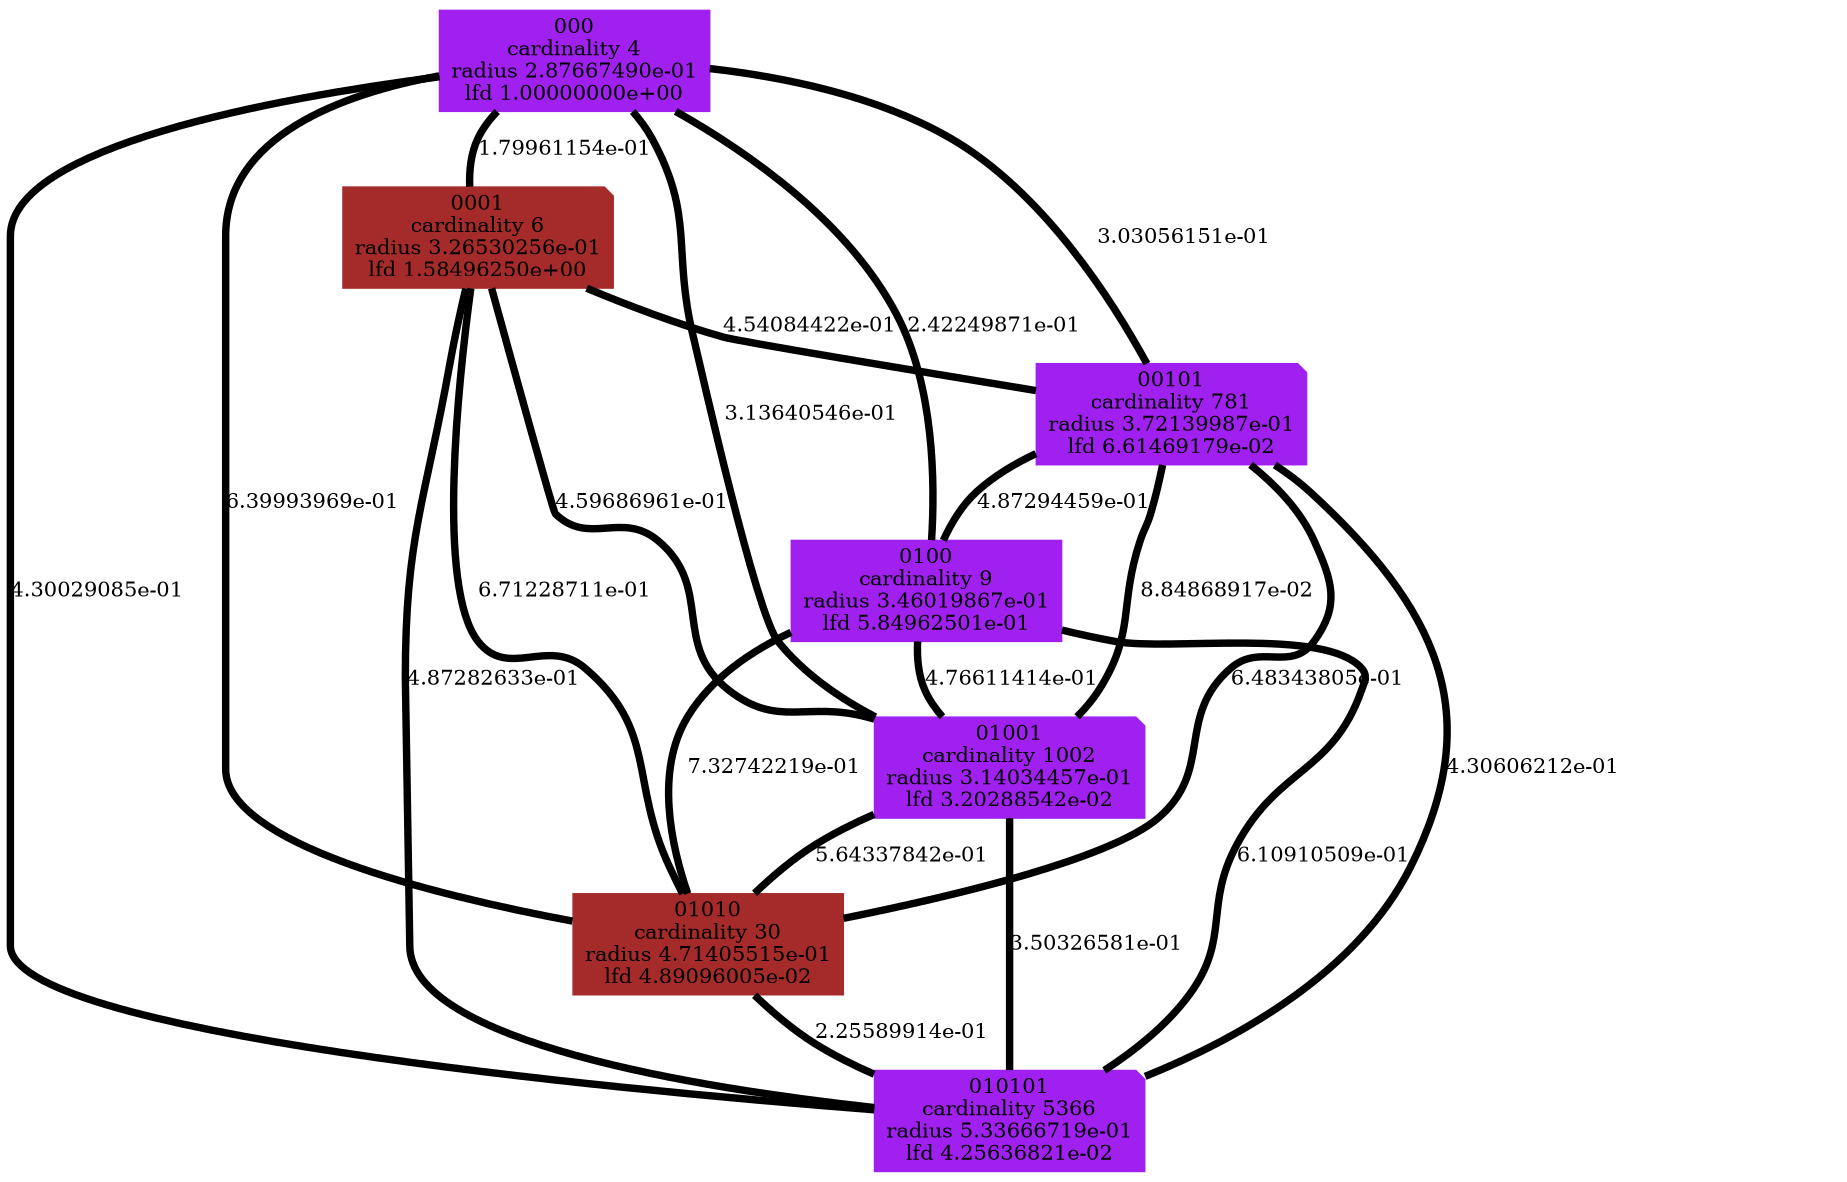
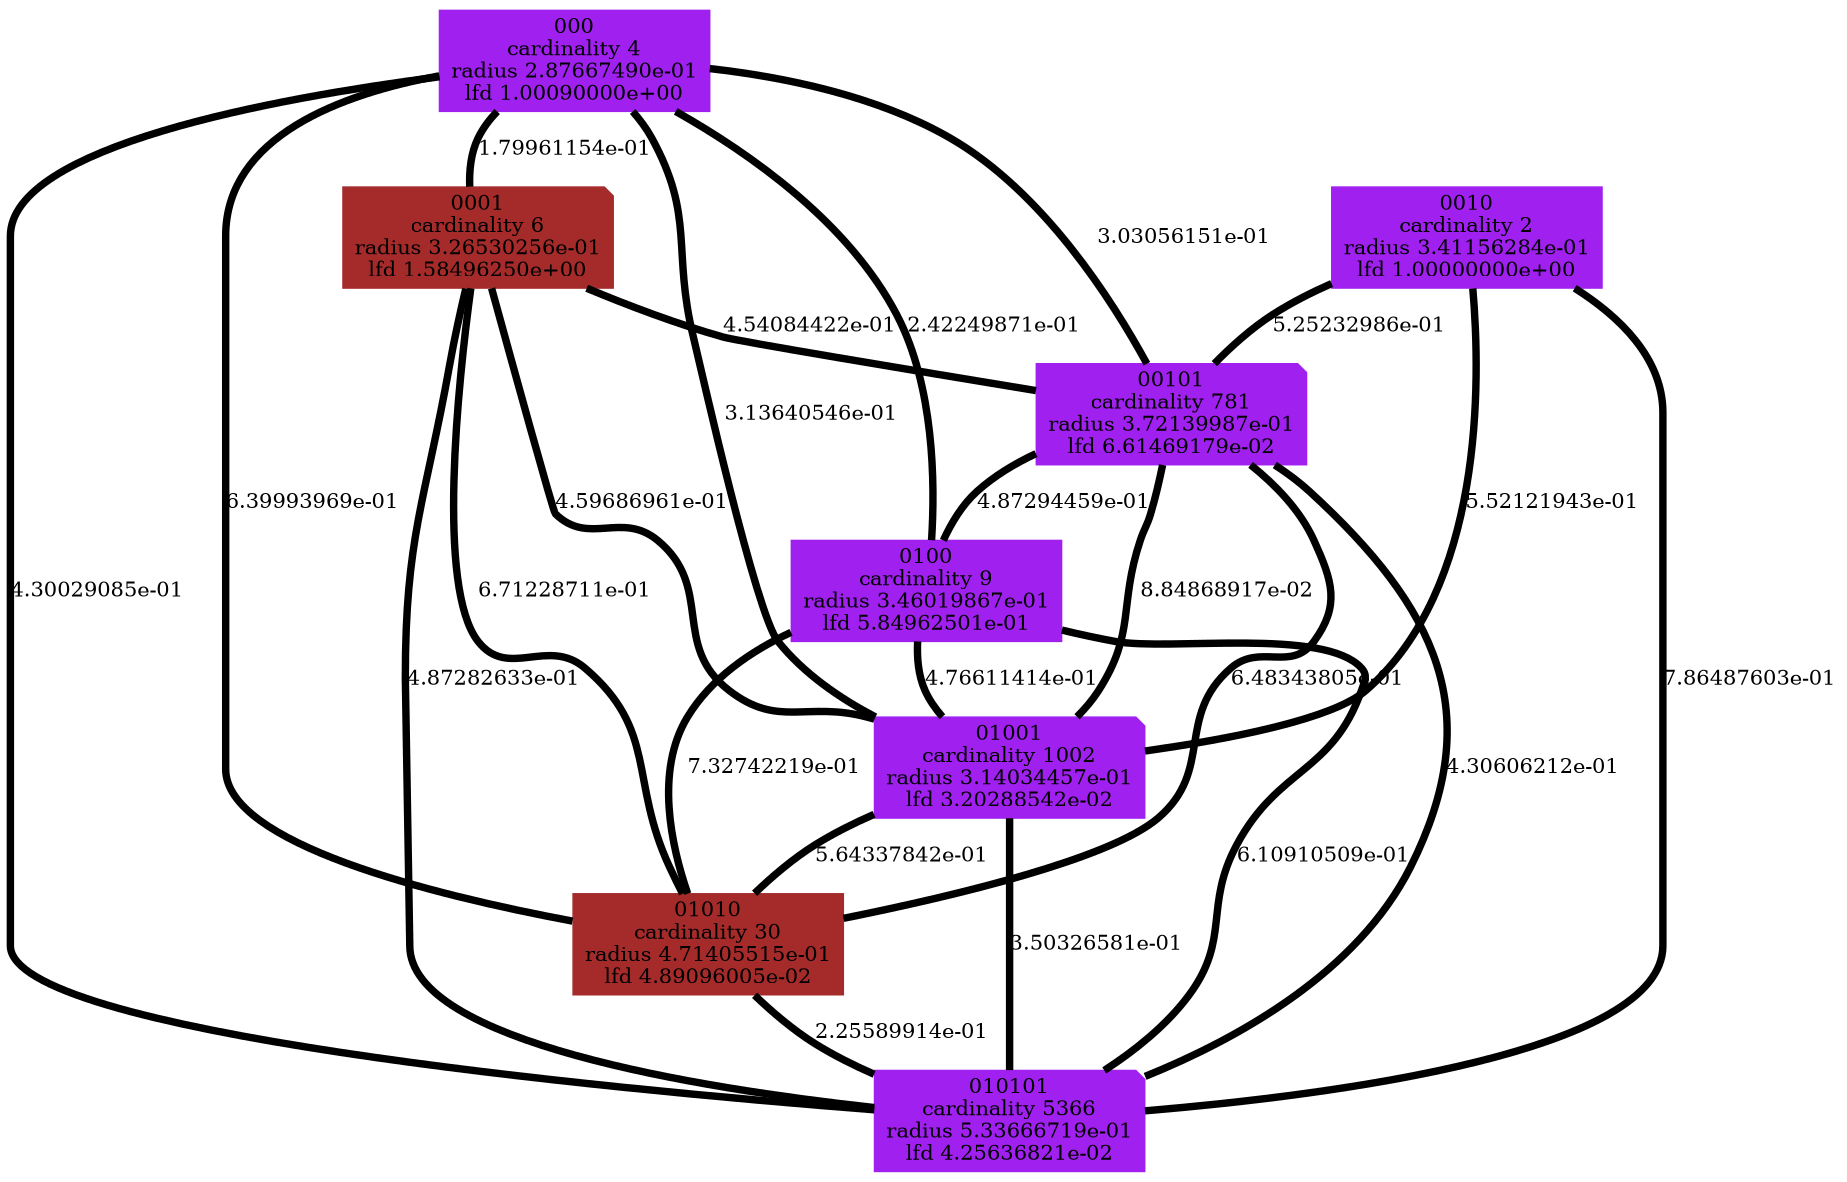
  graph {
    node [color=purple shape=note style=filled]
    edge [labeldistance=10 penwidth=5 style=solid]
    n1 [label="01001\ncardinality 1002\nradius 3.14034457e-01\nlfd 3.20288542e-02"]
    n2 [color=brown label="01010\ncardinality 30\nradius 4.71405515e-01\nlfd 4.89096005e-02" shape=box]
    n3 [label="010101\ncardinality 5366\nradius 5.33666719e-01\nlfd 4.25636821e-02"]
    n4 [color=brown label="0001\ncardinality 6\nradius 3.26530256e-01\nlfd 1.58496250e+00"]
    n5 [label="00101\ncardinality 781\nradius 3.72139987e-01\nlfd 6.61469179e-02"]
    n6 [label="0100\ncardinality 9\nradius 3.46019867e-01\nlfd 5.84962501e-01" shape=box]
-   n7 [label="000\ncardinality 4\nradius 2.87667490e-01\nlfd 1.00000000e+00" shape=box]
+   n7 [label="000\ncardinality 4\nradius 2.87667490e-01\nlfd 1.00090000e+00" shape=box]
+   n8 [label="0010\ncardinality 2\nradius 3.41156284e-01\nlfd 1.00000000e+00" shape=box]
    n1 -- n2 [label="5.64337842e-01"]
    n1 -- n3 [label="3.50326581e-01"]
    n2 -- n3 [label="2.25589914e-01"]
    n4 -- n1 [label="4.59686961e-01"]
    n4 -- n2 [label="6.71228711e-01"]
    n4 -- n3 [label="4.87282633e-01"]
    n4 -- n5 [label="4.54084422e-01"]
    n5 -- n1 [label="8.84868917e-02"]
    n5 -- n2 [label="6.48343805e-01"]
    n5 -- n3 [label="4.30606212e-01"]
    n5 -- n6 [label="4.87294459e-01"]
    n6 -- n1 [label="4.76611414e-01"]
    n6 -- n2 [label="7.32742219e-01"]
    n6 -- n3 [label="6.10910509e-01"]
    n7 -- n1 [label="3.13640546e-01"]
    n7 -- n2 [label="6.39993969e-01"]
    n7 -- n3 [label="4.30029085e-01"]
    n7 -- n4 [label="1.79961154e-01"]
    n7 -- n5 [label="3.03056151e-01"]
    n7 -- n6 [label="2.42249871e-01"]
+   n8 -- n1 [label="5.52121943e-01"]
+   n8 -- n3 [label="7.86487603e-01"]
+   n8 -- n5 [label="5.25232986e-01"]
  }
